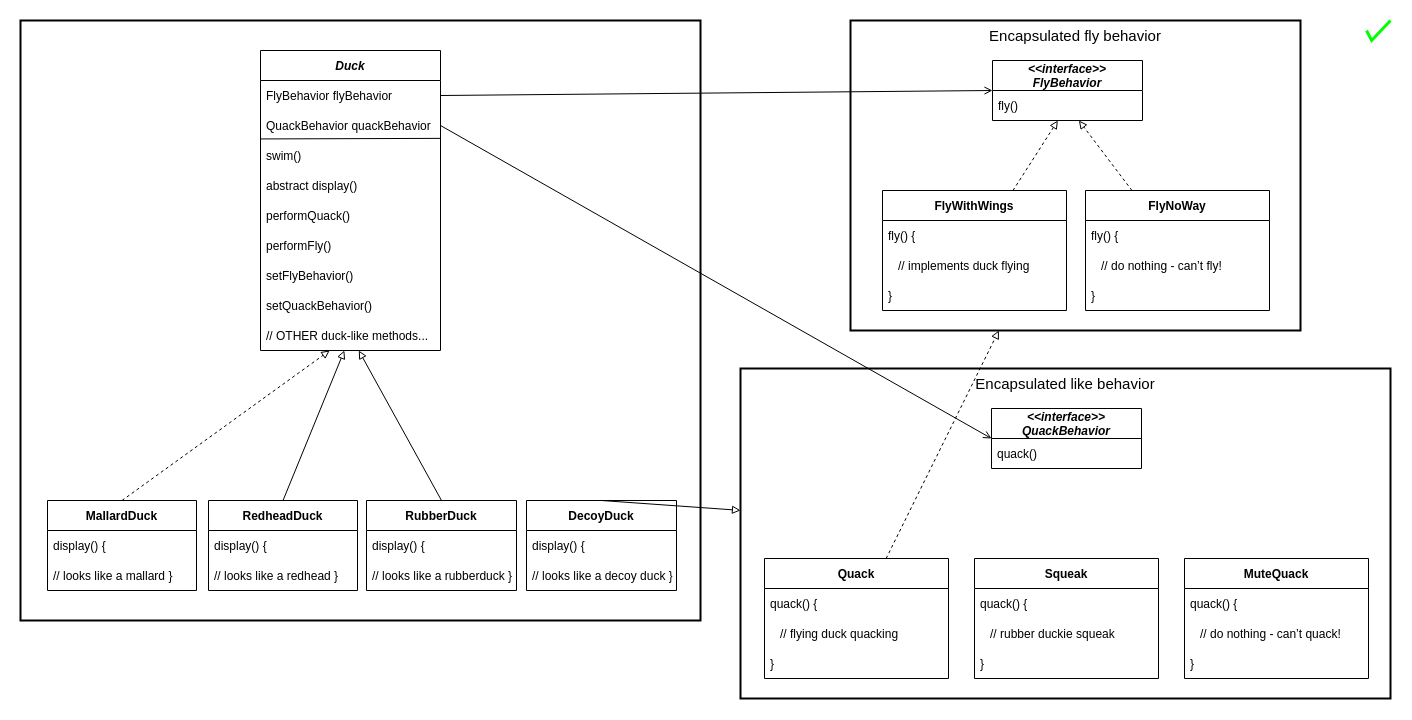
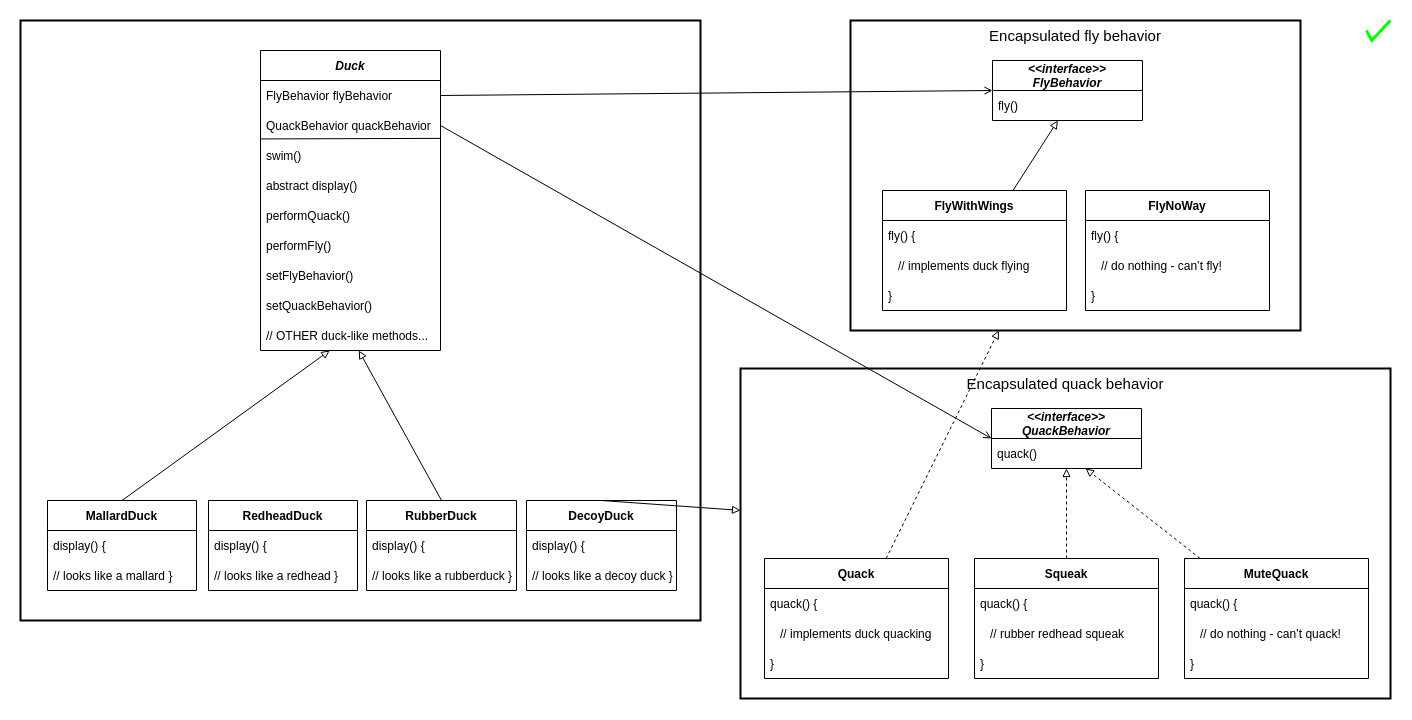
  <mxCell id="0" />
  <mxCell id="1" parent="0" />
- <mxCell id="2" value="&lt;font style=&quot;font-size: 15px;&quot;&gt;Encapsulated like behavior&lt;/font&gt;" style="rounded=0;whiteSpace=wrap;html=1;shadow=0;glass=0;sketch=0;strokeColor=default;strokeWidth=2;fillColor=none;verticalAlign=top;" parent="1" vertex="1"><mxGeometry x="740" y="368" width="650" height="330" as="geometry" /></mxCell>
+ <mxCell id="2" value="&lt;font style=&quot;font-size: 15px;&quot;&gt;Encapsulated quack behavior&lt;/font&gt;" style="rounded=0;whiteSpace=wrap;html=1;shadow=0;glass=0;sketch=0;strokeColor=default;strokeWidth=2;fillColor=none;verticalAlign=top;" parent="1" vertex="1"><mxGeometry x="740" y="368" width="650" height="330" as="geometry" /></mxCell>
  <mxCell id="3" value="&lt;font style=&quot;font-size: 15px;&quot;&gt;Encapsulated fly behavior&lt;/font&gt;" style="rounded=0;whiteSpace=wrap;html=1;shadow=0;glass=0;sketch=0;strokeColor=default;strokeWidth=2;fillColor=none;verticalAlign=top;" parent="1" vertex="1"><mxGeometry x="850" y="20" width="450" height="310" as="geometry" /></mxCell>
  <mxCell id="4" value="" style="rounded=0;whiteSpace=wrap;html=1;shadow=0;glass=0;sketch=0;strokeColor=default;strokeWidth=2;fillColor=none;verticalAlign=top;" parent="1" vertex="1"><mxGeometry x="20" y="20" width="680" height="600" as="geometry" /></mxCell>
  <mxCell id="5" value="Duck" style="swimlane;fontStyle=3;childLayout=stackLayout;horizontal=1;startSize=30;horizontalStack=0;resizeParent=1;resizeParentMax=0;resizeLast=0;collapsible=1;marginBottom=0;rounded=0;swimlaneLine=1;glass=0;shadow=0;" parent="1" vertex="1"><mxGeometry x="260" y="50" width="180" height="300" as="geometry" /></mxCell>
  <mxCell id="6" value="FlyBehavior flyBehavior" style="text;strokeColor=none;fillColor=none;align=left;verticalAlign=middle;spacingLeft=4;spacingRight=4;overflow=hidden;points=[[0,0.5],[1,0.5]];portConstraint=eastwest;rotatable=0;" parent="5" vertex="1"><mxGeometry y="30" width="180" height="30" as="geometry" /></mxCell>
  <mxCell id="7" value="QuackBehavior quackBehavior" style="text;strokeColor=none;fillColor=none;align=left;verticalAlign=middle;spacingLeft=4;spacingRight=4;overflow=hidden;points=[[0,0.5],[1,0.5]];portConstraint=eastwest;rotatable=0;fontStyle=0;shadow=0;glass=0;rounded=0;" parent="5" vertex="1"><mxGeometry y="60" width="180" height="30" as="geometry" /></mxCell>
  <mxCell id="8" value="swim()" style="text;strokeColor=none;fillColor=none;align=left;verticalAlign=middle;spacingLeft=4;spacingRight=4;overflow=hidden;points=[[0,0.5],[1,0.5]];portConstraint=eastwest;rotatable=0;" parent="5" vertex="1"><mxGeometry y="90" width="180" height="30" as="geometry" /></mxCell>
  <mxCell id="9" value="abstract display()" style="text;strokeColor=none;fillColor=none;align=left;verticalAlign=middle;spacingLeft=4;spacingRight=4;overflow=hidden;points=[[0,0.5],[1,0.5]];portConstraint=eastwest;rotatable=0;" parent="5" vertex="1"><mxGeometry y="120" width="180" height="30" as="geometry" /></mxCell>
  <mxCell id="10" value="performQuack()" style="text;strokeColor=none;fillColor=none;align=left;verticalAlign=middle;spacingLeft=4;spacingRight=4;overflow=hidden;points=[[0,0.5],[1,0.5]];portConstraint=eastwest;rotatable=0;fontStyle=0" parent="5" vertex="1"><mxGeometry y="150" width="180" height="30" as="geometry" /></mxCell>
  <mxCell id="11" value="performFly()" style="text;strokeColor=none;fillColor=none;align=left;verticalAlign=middle;spacingLeft=4;spacingRight=4;overflow=hidden;points=[[0,0.5],[1,0.5]];portConstraint=eastwest;rotatable=0;fontStyle=0" parent="5" vertex="1"><mxGeometry y="180" width="180" height="30" as="geometry" /></mxCell>
  <mxCell id="12" value="setFlyBehavior()" style="text;strokeColor=none;fillColor=none;align=left;verticalAlign=middle;spacingLeft=4;spacingRight=4;overflow=hidden;points=[[0,0.5],[1,0.5]];portConstraint=eastwest;rotatable=0;fontStyle=0" parent="5" vertex="1"><mxGeometry y="210" width="180" height="30" as="geometry" /></mxCell>
  <mxCell id="13" value="setQuackBehavior()" style="text;strokeColor=none;fillColor=none;align=left;verticalAlign=middle;spacingLeft=4;spacingRight=4;overflow=hidden;points=[[0,0.5],[1,0.5]];portConstraint=eastwest;rotatable=0;fontStyle=0" parent="5" vertex="1"><mxGeometry y="240" width="180" height="30" as="geometry" /></mxCell>
  <mxCell id="14" value="// OTHER duck-like methods..." style="text;strokeColor=none;fillColor=none;align=left;verticalAlign=middle;spacingLeft=4;spacingRight=4;overflow=hidden;points=[[0,0.5],[1,0.5]];portConstraint=eastwest;rotatable=0;fontStyle=0" parent="5" vertex="1"><mxGeometry y="270" width="180" height="30" as="geometry" /></mxCell>
  <mxCell id="15" value="" style="endArrow=none;html=1;rounded=0;entryX=1.002;entryY=-0.071;entryDx=0;entryDy=0;entryPerimeter=0;exitX=-0.002;exitY=-0.052;exitDx=0;exitDy=0;exitPerimeter=0;" parent="5" source="8" target="8" edge="1"><mxGeometry width="50" height="50" relative="1" as="geometry"><mxPoint x="-71" y="156" as="sourcePoint" /><mxPoint x="-21" y="106" as="targetPoint" /></mxGeometry></mxCell>
  <mxCell id="16" value="MallardDuck" style="swimlane;fontStyle=1;childLayout=stackLayout;horizontal=1;startSize=30;horizontalStack=0;resizeParent=1;resizeParentMax=0;resizeLast=0;collapsible=1;marginBottom=0;" parent="1" vertex="1"><mxGeometry x="47" y="500" width="149" height="90" as="geometry" /></mxCell>
  <mxCell id="17" value="display() {" style="text;strokeColor=none;fillColor=none;align=left;verticalAlign=middle;spacingLeft=4;spacingRight=4;overflow=hidden;points=[[0,0.5],[1,0.5]];portConstraint=eastwest;rotatable=0;" parent="16" vertex="1"><mxGeometry y="30" width="149" height="30" as="geometry" /></mxCell>
  <mxCell id="18" value="// looks like a mallard }" style="text;strokeColor=none;fillColor=none;align=left;verticalAlign=middle;spacingLeft=4;spacingRight=4;overflow=hidden;points=[[0,0.5],[1,0.5]];portConstraint=eastwest;rotatable=0;" parent="16" vertex="1"><mxGeometry y="60" width="149" height="30" as="geometry" /></mxCell>
  <mxCell id="19" value="RedheadDuck" style="swimlane;fontStyle=1;childLayout=stackLayout;horizontal=1;startSize=30;horizontalStack=0;resizeParent=1;resizeParentMax=0;resizeLast=0;collapsible=1;marginBottom=0;" parent="1" vertex="1"><mxGeometry x="208" y="500" width="149" height="90" as="geometry" /></mxCell>
  <mxCell id="20" value="display() {" style="text;strokeColor=none;fillColor=none;align=left;verticalAlign=middle;spacingLeft=4;spacingRight=4;overflow=hidden;points=[[0,0.5],[1,0.5]];portConstraint=eastwest;rotatable=0;" parent="19" vertex="1"><mxGeometry y="30" width="149" height="30" as="geometry" /></mxCell>
  <mxCell id="21" value="// looks like a redhead }" style="text;strokeColor=none;fillColor=none;align=left;verticalAlign=middle;spacingLeft=4;spacingRight=4;overflow=hidden;points=[[0,0.5],[1,0.5]];portConstraint=eastwest;rotatable=0;" parent="19" vertex="1"><mxGeometry y="60" width="149" height="30" as="geometry" /></mxCell>
- <mxCell id="22" value="" style="endArrow=block;html=1;rounded=0;exitX=0.5;exitY=0;exitDx=0;exitDy=0;endFill=0;dashed=1;" parent="1" source="16" target="14" edge="1"><mxGeometry width="50" height="50" relative="1" as="geometry"><mxPoint x="321" y="490" as="sourcePoint" /><mxPoint x="281" y="440" as="targetPoint" /></mxGeometry></mxCell>
- <mxCell id="23" value="" style="endArrow=block;html=1;rounded=0;exitX=0.5;exitY=0;exitDx=0;exitDy=0;startArrow=none;startFill=0;strokeWidth=1;strokeColor=default;endFill=0;" parent="1" source="19" target="14" edge="1"><mxGeometry width="50" height="50" relative="1" as="geometry"><mxPoint x="311" y="670" as="sourcePoint" /><mxPoint x="340" y="380" as="targetPoint" /></mxGeometry></mxCell>
+ <mxCell id="22" value="" style="endArrow=block;html=1;rounded=0;exitX=0.5;exitY=0;exitDx=0;exitDy=0;endFill=0;" parent="1" source="16" target="14" edge="1"><mxGeometry width="50" height="50" relative="1" as="geometry"><mxPoint x="321" y="490" as="sourcePoint" /><mxPoint x="281" y="440" as="targetPoint" /></mxGeometry></mxCell>
  <mxCell id="24" value="RubberDuck" style="swimlane;fontStyle=1;childLayout=stackLayout;horizontal=1;startSize=30;horizontalStack=0;resizeParent=1;resizeParentMax=0;resizeLast=0;collapsible=1;marginBottom=0;" parent="1" vertex="1"><mxGeometry x="366" y="500" width="150" height="90" as="geometry" /></mxCell>
  <mxCell id="25" value="display() {" style="text;strokeColor=none;fillColor=none;align=left;verticalAlign=middle;spacingLeft=4;spacingRight=4;overflow=hidden;points=[[0,0.5],[1,0.5]];portConstraint=eastwest;rotatable=0;" parent="24" vertex="1"><mxGeometry y="30" width="150" height="30" as="geometry" /></mxCell>
  <mxCell id="26" value="// looks like a rubberduck }" style="text;strokeColor=none;fillColor=none;align=left;verticalAlign=middle;spacingLeft=4;spacingRight=4;overflow=hidden;points=[[0,0.5],[1,0.5]];portConstraint=eastwest;rotatable=0;" parent="24" vertex="1"><mxGeometry y="60" width="150" height="30" as="geometry" /></mxCell>
  <mxCell id="27" value="" style="endArrow=block;html=1;rounded=0;exitX=0.5;exitY=0;exitDx=0;exitDy=0;endFill=0;" parent="1" source="24" target="14" edge="1"><mxGeometry width="50" height="50" relative="1" as="geometry"><mxPoint x="201" y="510" as="sourcePoint" /><mxPoint x="266.625" y="440" as="targetPoint" /></mxGeometry></mxCell>
  <mxCell id="28" value="DecoyDuck" style="swimlane;fontStyle=1;childLayout=stackLayout;horizontal=1;startSize=30;horizontalStack=0;resizeParent=1;resizeParentMax=0;resizeLast=0;collapsible=1;marginBottom=0;" parent="1" vertex="1"><mxGeometry x="526" y="500" width="150" height="90" as="geometry" /></mxCell>
  <mxCell id="29" value="display() {" style="text;strokeColor=none;fillColor=none;align=left;verticalAlign=middle;spacingLeft=4;spacingRight=4;overflow=hidden;points=[[0,0.5],[1,0.5]];portConstraint=eastwest;rotatable=0;" parent="28" vertex="1"><mxGeometry y="30" width="150" height="30" as="geometry" /></mxCell>
  <mxCell id="30" value="// looks like a decoy duck }" style="text;strokeColor=none;fillColor=none;align=left;verticalAlign=middle;spacingLeft=4;spacingRight=4;overflow=hidden;points=[[0,0.5],[1,0.5]];portConstraint=eastwest;rotatable=0;" parent="28" vertex="1"><mxGeometry y="60" width="150" height="30" as="geometry" /></mxCell>
  <mxCell id="31" value="" style="endArrow=block;html=1;rounded=0;exitX=0.5;exitY=0;exitDx=0;exitDy=0;endFill=0;" parent="1" source="28" target="2" edge="1"><mxGeometry width="50" height="50" relative="1" as="geometry"><mxPoint x="451" y="510" as="sourcePoint" /><mxPoint x="382.579" y="380" as="targetPoint" /></mxGeometry></mxCell>
  <mxCell id="32" value="" style="html=1;verticalLabelPosition=bottom;labelBackgroundColor=#ffffff;verticalAlign=top;shadow=0;dashed=0;strokeWidth=3;shape=mxgraph.ios7.misc.check;strokeColor=#00FF00;" parent="1" vertex="1"><mxGeometry x="1366" y="20" width="24" height="20" as="geometry" /></mxCell>
  <mxCell id="33" value="&lt;&lt;interface&gt;&gt;&#10;FlyBehavior" style="swimlane;fontStyle=3;childLayout=stackLayout;horizontal=1;startSize=30;horizontalStack=0;resizeParent=1;resizeParentMax=0;resizeLast=0;collapsible=1;marginBottom=0;" parent="1" vertex="1"><mxGeometry x="992" y="60" width="150" height="60" as="geometry" /></mxCell>
  <mxCell id="34" value="fly()" style="text;strokeColor=none;fillColor=none;align=left;verticalAlign=middle;spacingLeft=4;spacingRight=4;overflow=hidden;points=[[0,0.5],[1,0.5]];portConstraint=eastwest;rotatable=0;" parent="33" vertex="1"><mxGeometry y="30" width="150" height="30" as="geometry" /></mxCell>
  <mxCell id="35" value="FlyNoWay" style="swimlane;fontStyle=1;childLayout=stackLayout;horizontal=1;startSize=30;horizontalStack=0;resizeParent=1;resizeParentMax=0;resizeLast=0;collapsible=1;marginBottom=0;" parent="1" vertex="1"><mxGeometry x="1085" y="190" width="184" height="120" as="geometry" /></mxCell>
  <mxCell id="36" value="fly() {" style="text;strokeColor=none;fillColor=none;align=left;verticalAlign=middle;spacingLeft=4;spacingRight=4;overflow=hidden;points=[[0,0.5],[1,0.5]];portConstraint=eastwest;rotatable=0;" parent="35" vertex="1"><mxGeometry y="30" width="184" height="30" as="geometry" /></mxCell>
  <mxCell id="37" value="   // do nothing - can’t fly!" style="text;strokeColor=none;fillColor=none;align=left;verticalAlign=middle;spacingLeft=4;spacingRight=4;overflow=hidden;points=[[0,0.5],[1,0.5]];portConstraint=eastwest;rotatable=0;" parent="35" vertex="1"><mxGeometry y="60" width="184" height="30" as="geometry" /></mxCell>
  <mxCell id="38" value="}" style="text;strokeColor=none;fillColor=none;align=left;verticalAlign=middle;spacingLeft=4;spacingRight=4;overflow=hidden;points=[[0,0.5],[1,0.5]];portConstraint=eastwest;rotatable=0;" parent="35" vertex="1"><mxGeometry y="90" width="184" height="30" as="geometry" /></mxCell>
  <mxCell id="39" value="FlyWithWings" style="swimlane;fontStyle=1;childLayout=stackLayout;horizontal=1;startSize=30;horizontalStack=0;resizeParent=1;resizeParentMax=0;resizeLast=0;collapsible=1;marginBottom=0;" parent="1" vertex="1"><mxGeometry x="882" y="190" width="184" height="120" as="geometry" /></mxCell>
  <mxCell id="40" value="fly() {" style="text;strokeColor=none;fillColor=none;align=left;verticalAlign=middle;spacingLeft=4;spacingRight=4;overflow=hidden;points=[[0,0.5],[1,0.5]];portConstraint=eastwest;rotatable=0;" parent="39" vertex="1"><mxGeometry y="30" width="184" height="30" as="geometry" /></mxCell>
  <mxCell id="41" value="   // implements duck flying" style="text;strokeColor=none;fillColor=none;align=left;verticalAlign=middle;spacingLeft=4;spacingRight=4;overflow=hidden;points=[[0,0.5],[1,0.5]];portConstraint=eastwest;rotatable=0;" parent="39" vertex="1"><mxGeometry y="60" width="184" height="30" as="geometry" /></mxCell>
  <mxCell id="42" value="}" style="text;strokeColor=none;fillColor=none;align=left;verticalAlign=middle;spacingLeft=4;spacingRight=4;overflow=hidden;points=[[0,0.5],[1,0.5]];portConstraint=eastwest;rotatable=0;" parent="39" vertex="1"><mxGeometry y="90" width="184" height="30" as="geometry" /></mxCell>
  <mxCell id="43" value="&lt;&lt;interface&gt;&gt;&#10;QuackBehavior" style="swimlane;fontStyle=3;childLayout=stackLayout;horizontal=1;startSize=30;horizontalStack=0;resizeParent=1;resizeParentMax=0;resizeLast=0;collapsible=1;marginBottom=0;" parent="1" vertex="1"><mxGeometry x="991" y="408" width="150" height="60" as="geometry" /></mxCell>
  <mxCell id="44" value="quack()" style="text;strokeColor=none;fillColor=none;align=left;verticalAlign=middle;spacingLeft=4;spacingRight=4;overflow=hidden;points=[[0,0.5],[1,0.5]];portConstraint=eastwest;rotatable=0;" parent="43" vertex="1"><mxGeometry y="30" width="150" height="30" as="geometry" /></mxCell>
  <mxCell id="45" value="Squeak" style="swimlane;fontStyle=1;childLayout=stackLayout;horizontal=1;startSize=30;horizontalStack=0;resizeParent=1;resizeParentMax=0;resizeLast=0;collapsible=1;marginBottom=0;" parent="1" vertex="1"><mxGeometry x="974" y="558" width="184" height="120" as="geometry" /></mxCell>
  <mxCell id="46" value="quack() {" style="text;strokeColor=none;fillColor=none;align=left;verticalAlign=middle;spacingLeft=4;spacingRight=4;overflow=hidden;points=[[0,0.5],[1,0.5]];portConstraint=eastwest;rotatable=0;" parent="45" vertex="1"><mxGeometry y="30" width="184" height="30" as="geometry" /></mxCell>
- <mxCell id="47" value="   // rubber duckie squeak" style="text;strokeColor=none;fillColor=none;align=left;verticalAlign=middle;spacingLeft=4;spacingRight=4;overflow=hidden;points=[[0,0.5],[1,0.5]];portConstraint=eastwest;rotatable=0;" parent="45" vertex="1"><mxGeometry y="60" width="184" height="30" as="geometry" /></mxCell>
+ <mxCell id="47" value="   // rubber redhead squeak" style="text;strokeColor=none;fillColor=none;align=left;verticalAlign=middle;spacingLeft=4;spacingRight=4;overflow=hidden;points=[[0,0.5],[1,0.5]];portConstraint=eastwest;rotatable=0;" parent="45" vertex="1"><mxGeometry y="60" width="184" height="30" as="geometry" /></mxCell>
  <mxCell id="48" value="}" style="text;strokeColor=none;fillColor=none;align=left;verticalAlign=middle;spacingLeft=4;spacingRight=4;overflow=hidden;points=[[0,0.5],[1,0.5]];portConstraint=eastwest;rotatable=0;" parent="45" vertex="1"><mxGeometry y="90" width="184" height="30" as="geometry" /></mxCell>
  <mxCell id="49" value="Quack" style="swimlane;fontStyle=1;childLayout=stackLayout;horizontal=1;startSize=30;horizontalStack=0;resizeParent=1;resizeParentMax=0;resizeLast=0;collapsible=1;marginBottom=0;" parent="1" vertex="1"><mxGeometry x="764" y="558" width="184" height="120" as="geometry" /></mxCell>
  <mxCell id="50" value="quack() {" style="text;strokeColor=none;fillColor=none;align=left;verticalAlign=middle;spacingLeft=4;spacingRight=4;overflow=hidden;points=[[0,0.5],[1,0.5]];portConstraint=eastwest;rotatable=0;" parent="49" vertex="1"><mxGeometry y="30" width="184" height="30" as="geometry" /></mxCell>
- <mxCell id="51" value="   // flying duck quacking" style="text;strokeColor=none;fillColor=none;align=left;verticalAlign=middle;spacingLeft=4;spacingRight=4;overflow=hidden;points=[[0,0.5],[1,0.5]];portConstraint=eastwest;rotatable=0;" parent="49" vertex="1"><mxGeometry y="60" width="184" height="30" as="geometry" /></mxCell>
+ <mxCell id="51" value="   // implements duck quacking" style="text;strokeColor=none;fillColor=none;align=left;verticalAlign=middle;spacingLeft=4;spacingRight=4;overflow=hidden;points=[[0,0.5],[1,0.5]];portConstraint=eastwest;rotatable=0;" parent="49" vertex="1"><mxGeometry y="60" width="184" height="30" as="geometry" /></mxCell>
  <mxCell id="52" value="}" style="text;strokeColor=none;fillColor=none;align=left;verticalAlign=middle;spacingLeft=4;spacingRight=4;overflow=hidden;points=[[0,0.5],[1,0.5]];portConstraint=eastwest;rotatable=0;" parent="49" vertex="1"><mxGeometry y="90" width="184" height="30" as="geometry" /></mxCell>
  <mxCell id="53" value="MuteQuack" style="swimlane;fontStyle=1;childLayout=stackLayout;horizontal=1;startSize=30;horizontalStack=0;resizeParent=1;resizeParentMax=0;resizeLast=0;collapsible=1;marginBottom=0;" parent="1" vertex="1"><mxGeometry x="1184" y="558" width="184" height="120" as="geometry" /></mxCell>
  <mxCell id="54" value="quack() {" style="text;strokeColor=none;fillColor=none;align=left;verticalAlign=middle;spacingLeft=4;spacingRight=4;overflow=hidden;points=[[0,0.5],[1,0.5]];portConstraint=eastwest;rotatable=0;" parent="53" vertex="1"><mxGeometry y="30" width="184" height="30" as="geometry" /></mxCell>
  <mxCell id="55" value="   // do nothing - can’t quack!" style="text;strokeColor=none;fillColor=none;align=left;verticalAlign=middle;spacingLeft=4;spacingRight=4;overflow=hidden;points=[[0,0.5],[1,0.5]];portConstraint=eastwest;rotatable=0;" parent="53" vertex="1"><mxGeometry y="60" width="184" height="30" as="geometry" /></mxCell>
  <mxCell id="56" value="}" style="text;strokeColor=none;fillColor=none;align=left;verticalAlign=middle;spacingLeft=4;spacingRight=4;overflow=hidden;points=[[0,0.5],[1,0.5]];portConstraint=eastwest;rotatable=0;" parent="53" vertex="1"><mxGeometry y="90" width="184" height="30" as="geometry" /></mxCell>
- <mxCell id="57" value="" style="endArrow=block;html=1;rounded=0;endFill=0;dashed=1;" parent="1" source="39" target="34" edge="1"><mxGeometry width="50" height="50" relative="1" as="geometry"><mxPoint x="915" y="180" as="sourcePoint" /><mxPoint x="965" y="130" as="targetPoint" /></mxGeometry></mxCell>
- <mxCell id="58" value="" style="endArrow=block;html=1;rounded=0;endFill=0;dashed=1;" parent="1" source="35" target="34" edge="1"><mxGeometry width="50" height="50" relative="1" as="geometry"><mxPoint x="1022.483" y="200" as="sourcePoint" /><mxPoint x="1067.379" y="130" as="targetPoint" /></mxGeometry></mxCell>
+ <mxCell id="57" value="" style="endArrow=block;html=1;rounded=0;endFill=0;dashed=0;" parent="1" source="39" target="34" edge="1"><mxGeometry width="50" height="50" relative="1" as="geometry"><mxPoint x="915" y="180" as="sourcePoint" /><mxPoint x="965" y="130" as="targetPoint" /></mxGeometry></mxCell>
  <mxCell id="59" value="" style="endArrow=block;html=1;rounded=0;endFill=0;dashed=1;" parent="1" source="49" target="3" edge="1"><mxGeometry width="50" height="50" relative="1" as="geometry"><mxPoint x="991.483" y="218" as="sourcePoint" /><mxPoint x="1036.379" y="148" as="targetPoint" /></mxGeometry></mxCell>
+ <mxCell id="60" value="" style="endArrow=block;html=1;rounded=0;endFill=0;dashed=1;" parent="1" source="45" target="44" edge="1"><mxGeometry width="50" height="50" relative="1" as="geometry"><mxPoint x="931.455" y="568" as="sourcePoint" /><mxPoint x="1029.636" y="478" as="targetPoint" /></mxGeometry></mxCell>
+ <mxCell id="61" value="" style="endArrow=block;html=1;rounded=0;endFill=0;dashed=1;" parent="1" source="53" target="44" edge="1"><mxGeometry width="50" height="50" relative="1" as="geometry"><mxPoint x="941.455" y="578" as="sourcePoint" /><mxPoint x="1039.636" y="488" as="targetPoint" /></mxGeometry></mxCell>
  <mxCell id="62" value="" style="endArrow=open;html=1;rounded=0;endFill=0;exitX=1;exitY=0.5;exitDx=0;exitDy=0;entryX=0;entryY=0.5;entryDx=0;entryDy=0;" parent="1" source="6" target="33" edge="1"><mxGeometry width="50" height="50" relative="1" as="geometry"><mxPoint x="530" y="90" as="sourcePoint" /><mxPoint x="810" y="80" as="targetPoint" /></mxGeometry></mxCell>
  <mxCell id="63" value="" style="endArrow=open;html=1;rounded=0;endFill=0;exitX=1;exitY=0.5;exitDx=0;exitDy=0;entryX=0;entryY=0.5;entryDx=0;entryDy=0;" parent="1" source="7" target="43" edge="1"><mxGeometry width="50" height="50" relative="1" as="geometry"><mxPoint x="450" y="196.192" as="sourcePoint" /><mxPoint x="1002" y="111.506" as="targetPoint" /></mxGeometry></mxCell>
